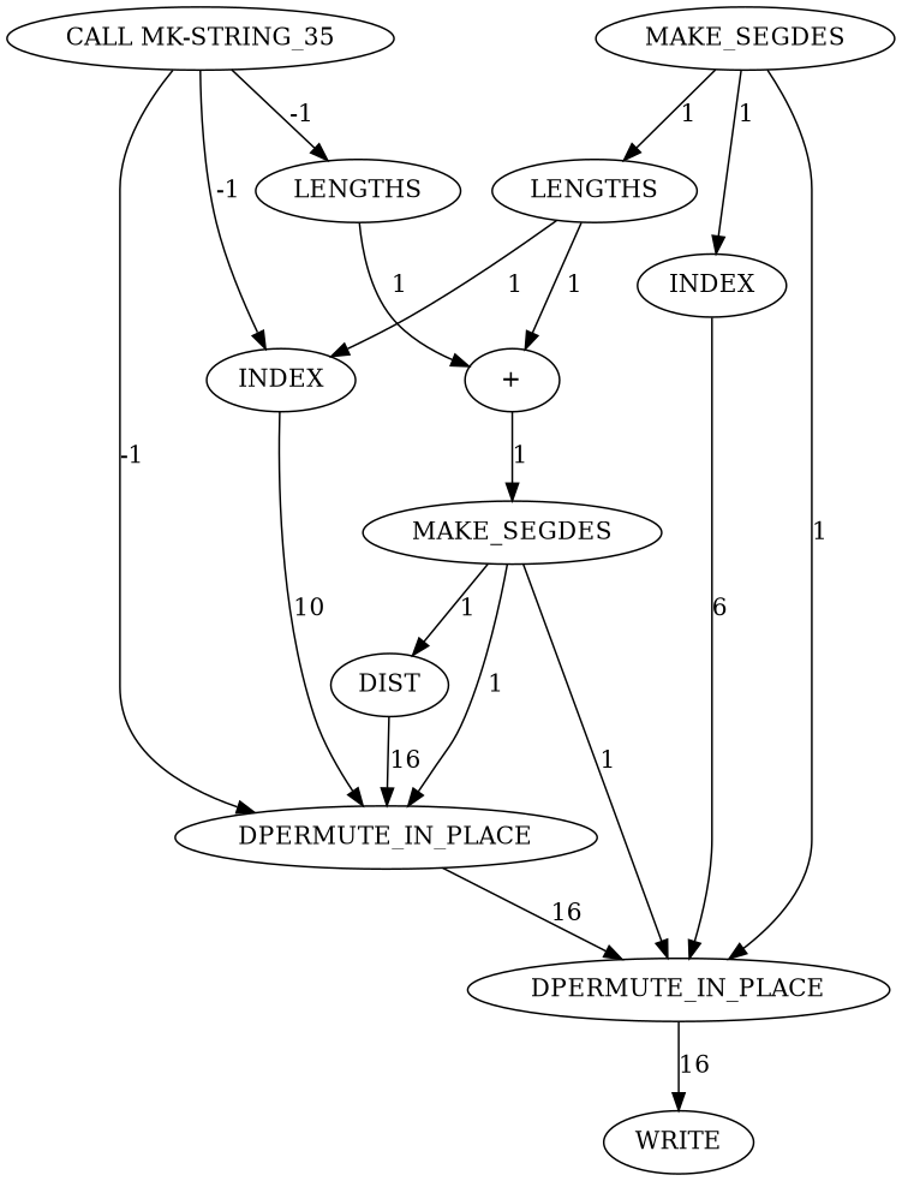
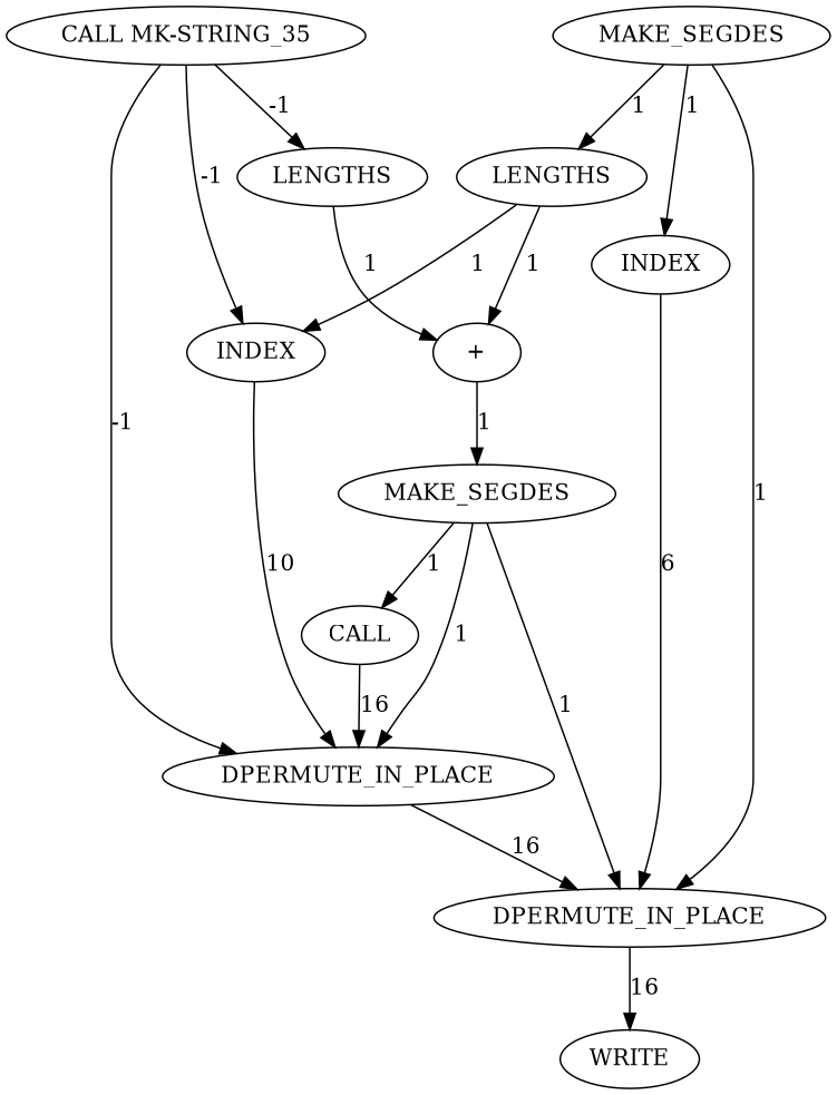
  digraph {
    node [cost=43]
    edge [cost=1]
-   n1 [label=DIST]
+   n1 [label=CALL]
    n2 [cost=258 label=DPERMUTE_IN_PLACE]
    n3 [label=MAKE_SEGDES]
    n4 [cost=86 label=DPERMUTE_IN_PLACE]
    n5 [cost=86 label="+"]
    n6 [cost=2021 label=INDEX]
    n7 [cost=172 label=INDEX]
    n8 [cost=0 label=WRITE]
    n9 [label=LENGTHS]
    n10 [cost=13330 label=MAKE_SEGDES]
    n11 [cost=0 label="CALL MK-STRING_35"]
    n12 [cost=1 label=LENGTHS]
    n1 -> n2 [cost=16 label=16]
    n2 -> n4 [cost=16 label=16]
    n3 -> n1 [label=1]
    n3 -> n2 [label=1]
    n3 -> n4 [label=1]
    n4 -> n8 [cost=16 label=16]
    n5 -> n3 [label=1]
    n6 -> n4 [cost=6 label=6]
    n7 -> n2 [cost=10 label=10]
    n9 -> n5 [label=1]
    n9 -> n7 [label=1]
    n10 -> n4 [label=1]
    n10 -> n6 [label=1]
    n10 -> n9 [label=1]
    n11 -> n2 [cost=-1 label=-1]
    n11 -> n7 [cost=-1 label=-1]
    n11 -> n12 [cost=-1 label=-1]
    n12 -> n5 [label=1]
  }
